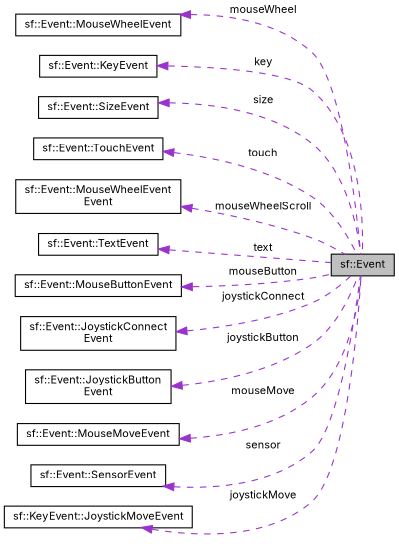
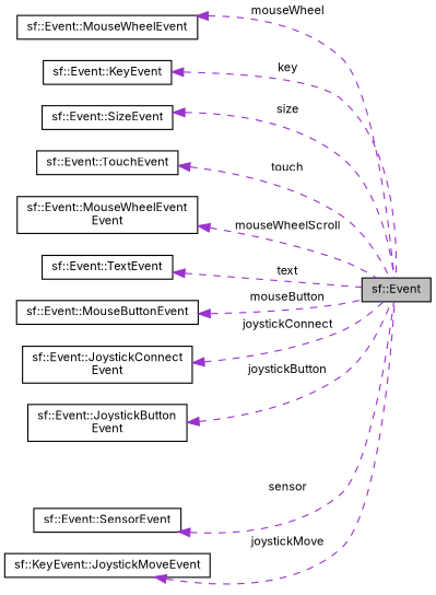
  digraph {
    fontname=Inter
    rankdir=LR
    node [color=black fillcolor=white fontname=Inter fontsize=10 shape=record style=filled]
    edge [color=darkorchid3 dir=back fontname=Inter fontsize=10 labelfontname=Helvetica labelfontsize=10 style=dashed]
    n1 [fillcolor=grey75 fontcolor=black height=0.2 label="sf::Event" width=0.4]
    n2 [height=0.2 label="sf::Event::MouseWheelEvent" width=0.4]
    n3 [height=0.2 label="sf::Event::KeyEvent" width=0.4]
    n4 [height=0.2 label="sf::Event::SizeEvent" width=0.4]
    n5 [height=0.2 label="sf::Event::TouchEvent" width=0.4]
    n6 [height=0.2 label="sf::Event::MouseWheelEvent\lEvent" width=0.4]
    n7 [height=0.2 label="sf::Event::TextEvent" width=0.4]
    n8 [height=0.2 label="sf::Event::MouseButtonEvent" width=0.4]
    n9 [height=0.2 label="sf::Event::JoystickConnect\lEvent" width=0.4]
    n10 [height=0.2 label="sf::Event::JoystickButton\lEvent" width=0.4]
-   n11 [height=0.2 label="sf::Event::MouseMoveEvent" width=0.4]
    n12 [height=0.2 label="sf::Event::SensorEvent" width=0.4]
    n13 [height=0.2 label="sf::KeyEvent::JoystickMoveEvent" width=0.4]
    n2 -> n1 [label=" mouseWheel"]
    n3 -> n1 [label=" key"]
    n4 -> n1 [label=" size"]
    n5 -> n1 [label=" touch"]
    n6 -> n1 [label=" mouseWheelScroll"]
    n7 -> n1 [label=" text"]
    n8 -> n1 [label=" mouseButton"]
    n9 -> n1 [label=" joystickConnect"]
    n10 -> n1 [label=" joystickButton"]
-   n11 -> n1 [label=" mouseMove"]
    n12 -> n1 [label=" sensor"]
    n13 -> n1 [label=" joystickMove"]
  }
